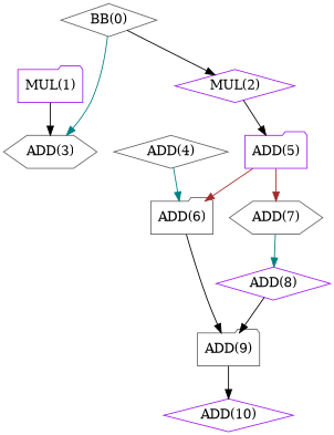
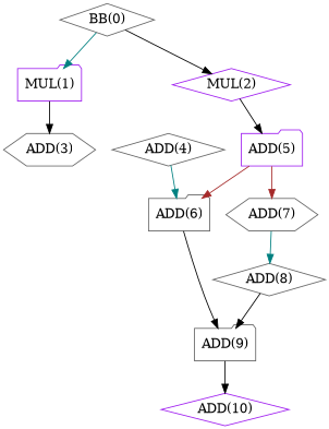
  digraph {
    node [color=gray40 ir="my_.lr.ph" opcode=ADD shape=diamond]
    edge [color=black]
    n1 [label="BB(0)" opcode=BB]
    n2 [color=purple label="MUL(1)" shape=folder]
    n3 [color=purple label="MUL(2)" opcode=MUL]
    n4 [label="ADD(3)" shape=hexagon]
    n5 [color=purple label="ADD(5)" shape=folder]
    n6 [label="ADD(4)"]
    n7 [label="ADD(6)" shape=folder]
    n8 [label="ADD(7)" shape=hexagon]
    n9 [label="ADD(9)" shape=folder]
-   n10 [color=purple label="ADD(8)"]
+   n10 [label="ADD(8)"]
    n11 [color=purple label="ADD(10)"]
-   n1 -> n4 [color=teal]
+   n1 -> n2 [color=teal]
    n1 -> n3
    n2 -> n4
    n3 -> n5
    n5 -> n7 [color=brown]
    n5 -> n8 [color=brown]
    n6 -> n7 [color=teal]
    n7 -> n9
    n8 -> n10 [color=teal]
    n9 -> n11
    n10 -> n9
  }
